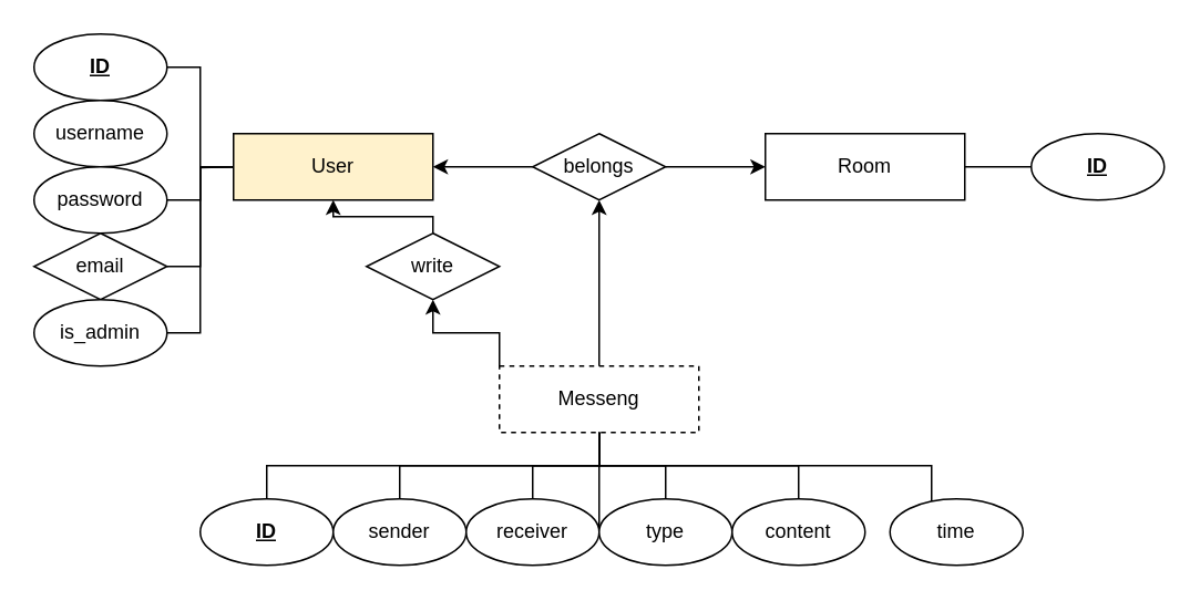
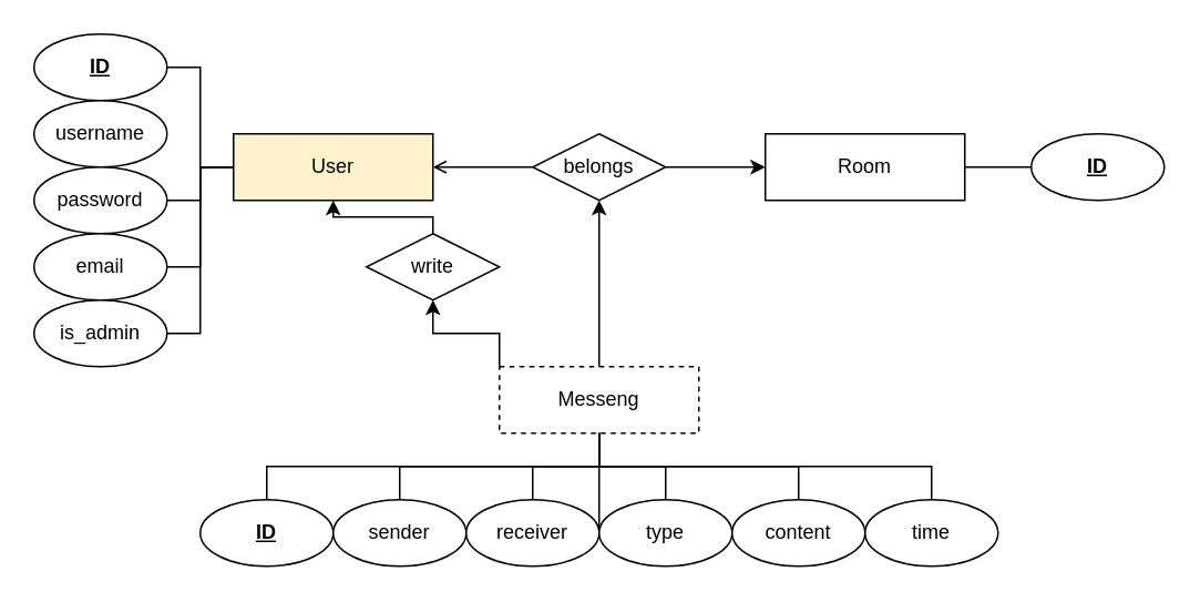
  <mxCell id="0" />
  <mxCell id="1" parent="0" />
  <mxCell id="2" value="User" style="rounded=0;whiteSpace=wrap;html=1;fillColor=#fff2cc;" vertex="1" parent="1"><mxGeometry x="140" y="80" width="120" height="40" as="geometry" /></mxCell>
  <mxCell id="3" style="edgeStyle=orthogonalEdgeStyle;rounded=0;orthogonalLoop=1;jettySize=auto;html=1;entryX=0;entryY=0.5;entryDx=0;entryDy=0;endArrow=none;endFill=0;" edge="1" parent="1" source="4" target="2"><mxGeometry relative="1" as="geometry" /></mxCell>
  <mxCell id="4" value="ID" style="ellipse;whiteSpace=wrap;html=1;fontStyle=5" vertex="1" parent="1"><mxGeometry width="80" height="40" as="geometry" x="20" y="20" /></mxCell>
  <mxCell id="5" style="edgeStyle=orthogonalEdgeStyle;rounded=0;orthogonalLoop=1;jettySize=auto;html=1;endArrow=none;endFill=0;" edge="1" parent="1" source="6" target="8"><mxGeometry relative="1" as="geometry" /></mxCell>
  <mxCell id="6" value="username" style="ellipse;whiteSpace=wrap;html=1;" vertex="1" parent="1"><mxGeometry y="60" width="80" height="40" as="geometry" x="20" /></mxCell>
  <mxCell id="7" style="edgeStyle=orthogonalEdgeStyle;rounded=0;orthogonalLoop=1;jettySize=auto;html=1;endArrow=none;endFill=0;" edge="1" parent="1" source="8"><mxGeometry relative="1" as="geometry"><mxPoint x="140" y="100" as="targetPoint" /></mxGeometry></mxCell>
  <mxCell id="8" value="password" style="ellipse;whiteSpace=wrap;html=1;" vertex="1" parent="1"><mxGeometry y="100" width="80" height="40" as="geometry" x="20" /></mxCell>
  <mxCell id="9" style="edgeStyle=orthogonalEdgeStyle;rounded=0;orthogonalLoop=1;jettySize=auto;html=1;entryX=0;entryY=0.5;entryDx=0;entryDy=0;endArrow=none;endFill=0;" edge="1" parent="1" source="10" target="2"><mxGeometry relative="1" as="geometry" /></mxCell>
- <mxCell id="10" value="email" style="rhombus;whiteSpace=wrap;html=1;" vertex="1" parent="1"><mxGeometry y="140" width="80" height="40" as="geometry" x="20" /></mxCell>
+ <mxCell id="10" value="email" style="ellipse;whiteSpace=wrap;html=1;" vertex="1" parent="1"><mxGeometry y="140" width="80" height="40" as="geometry" x="20" /></mxCell>
  <mxCell id="11" style="edgeStyle=orthogonalEdgeStyle;rounded=0;orthogonalLoop=1;jettySize=auto;html=1;exitX=0;exitY=0;exitDx=0;exitDy=0;entryX=0.5;entryY=1;entryDx=0;entryDy=0;startArrow=none;startFill=0;endArrow=classic;endFill=1;" edge="1" parent="1" source="12" target="34"><mxGeometry relative="1" as="geometry" /></mxCell>
  <mxCell id="12" value="Messeng" style="rounded=0;whiteSpace=wrap;html=1;dashed=1;" vertex="1" parent="1"><mxGeometry x="300" y="220" width="120" height="40" as="geometry" /></mxCell>
  <mxCell id="13" style="edgeStyle=orthogonalEdgeStyle;rounded=0;orthogonalLoop=1;jettySize=auto;html=1;entryX=0.5;entryY=1;entryDx=0;entryDy=0;endArrow=none;endFill=0;" edge="1" parent="1" source="14" target="12"><mxGeometry relative="1" as="geometry"><Array as="points"><mxPoint x="160" y="280" /><mxPoint x="360" y="280" /></Array></mxGeometry></mxCell>
  <mxCell id="14" value="&lt;b&gt;&lt;u&gt;ID&lt;/u&gt;&lt;/b&gt;" style="ellipse;whiteSpace=wrap;html=1;" vertex="1" parent="1"><mxGeometry x="120" y="300" width="80" height="40" as="geometry" /></mxCell>
  <mxCell id="15" style="edgeStyle=orthogonalEdgeStyle;rounded=0;orthogonalLoop=1;jettySize=auto;html=1;entryX=0.5;entryY=1;entryDx=0;entryDy=0;endArrow=none;endFill=0;" edge="1" parent="1" source="17" target="12"><mxGeometry relative="1" as="geometry" /></mxCell>
  <mxCell id="16" style="edgeStyle=orthogonalEdgeStyle;rounded=0;orthogonalLoop=1;jettySize=auto;html=1;entryX=0.5;entryY=1;entryDx=0;entryDy=0;startArrow=none;startFill=0;endArrow=none;endFill=0;" edge="1" parent="1" source="17" target="12"><mxGeometry relative="1" as="geometry"><Array as="points"><mxPoint x="240" y="280" /><mxPoint x="360" y="280" /></Array></mxGeometry></mxCell>
  <mxCell id="17" value="sender" style="ellipse;whiteSpace=wrap;html=1;" vertex="1" parent="1"><mxGeometry x="200" y="300" width="80" height="40" as="geometry" /></mxCell>
  <mxCell id="18" style="edgeStyle=orthogonalEdgeStyle;rounded=0;orthogonalLoop=1;jettySize=auto;html=1;entryX=0.5;entryY=1;entryDx=0;entryDy=0;endArrow=none;endFill=0;" edge="1" parent="1" source="19" target="12"><mxGeometry relative="1" as="geometry" /></mxCell>
  <mxCell id="19" value="receiver" style="ellipse;whiteSpace=wrap;html=1;" vertex="1" parent="1"><mxGeometry x="280" y="300" width="80" height="40" as="geometry" /></mxCell>
  <mxCell id="20" style="edgeStyle=orthogonalEdgeStyle;rounded=0;orthogonalLoop=1;jettySize=auto;html=1;entryX=0.5;entryY=1;entryDx=0;entryDy=0;endArrow=none;endFill=0;" edge="1" parent="1" source="21" target="12"><mxGeometry relative="1" as="geometry" /></mxCell>
  <mxCell id="21" value="type&lt;br&gt;" style="ellipse;whiteSpace=wrap;html=1;" vertex="1" parent="1"><mxGeometry x="360" y="300" width="80" height="40" as="geometry" /></mxCell>
  <mxCell id="22" style="edgeStyle=orthogonalEdgeStyle;rounded=0;orthogonalLoop=1;jettySize=auto;html=1;entryX=0.5;entryY=1;entryDx=0;entryDy=0;endArrow=none;endFill=0;" edge="1" parent="1" source="23" target="12"><mxGeometry relative="1" as="geometry"><Array as="points"><mxPoint x="480" y="280" /><mxPoint x="360" y="280" /></Array></mxGeometry></mxCell>
  <mxCell id="23" value="content" style="ellipse;whiteSpace=wrap;html=1;" vertex="1" parent="1"><mxGeometry x="440" y="300" width="80" height="40" as="geometry" /></mxCell>
  <mxCell id="24" value="Room" style="rounded=0;whiteSpace=wrap;html=1;" vertex="1" parent="1"><mxGeometry x="460" y="80" width="120" height="40" as="geometry" /></mxCell>
  <mxCell id="25" style="edgeStyle=orthogonalEdgeStyle;rounded=0;orthogonalLoop=1;jettySize=auto;html=1;entryX=1;entryY=0.5;entryDx=0;entryDy=0;endArrow=none;endFill=0;" edge="1" parent="1" source="26" target="24"><mxGeometry relative="1" as="geometry" /></mxCell>
  <mxCell id="26" value="&lt;b&gt;&lt;u&gt;ID&lt;/u&gt;&lt;/b&gt;" style="ellipse;whiteSpace=wrap;html=1;" vertex="1" parent="1"><mxGeometry x="620" y="80" width="80" height="40" as="geometry" /></mxCell>
  <mxCell id="27" style="edgeStyle=orthogonalEdgeStyle;rounded=0;orthogonalLoop=1;jettySize=auto;html=1;entryX=0.5;entryY=1;entryDx=0;entryDy=0;endArrow=none;endFill=0;" edge="1" parent="1" source="28" target="12"><mxGeometry relative="1" as="geometry"><Array as="points"><mxPoint x="560" y="280" /><mxPoint x="360" y="280" /></Array></mxGeometry></mxCell>
- <mxCell id="28" value="time" style="ellipse;whiteSpace=wrap;html=1;" vertex="1" parent="1"><mxGeometry x="535" y="300" width="80" height="40" as="geometry" /></mxCell>
+ <mxCell id="28" value="time" style="ellipse;whiteSpace=wrap;html=1;" vertex="1" parent="1"><mxGeometry x="520" y="300" width="80" height="40" as="geometry" /></mxCell>
  <mxCell id="29" value="" style="edgeStyle=orthogonalEdgeStyle;rounded=0;orthogonalLoop=1;jettySize=auto;html=1;endArrow=none;endFill=0;startArrow=classic;startFill=1;" edge="1" parent="1" source="32" target="12"><mxGeometry relative="1" as="geometry" /></mxCell>
  <mxCell id="30" style="edgeStyle=orthogonalEdgeStyle;rounded=0;orthogonalLoop=1;jettySize=auto;html=1;entryX=0;entryY=0.5;entryDx=0;entryDy=0;startArrow=none;startFill=0;endArrow=classic;endFill=1;" edge="1" parent="1" source="32" target="24"><mxGeometry relative="1" as="geometry" /></mxCell>
- <mxCell id="31" style="edgeStyle=orthogonalEdgeStyle;rounded=0;orthogonalLoop=1;jettySize=auto;html=1;exitX=0;exitY=0.5;exitDx=0;exitDy=0;entryX=1;entryY=0.5;entryDx=0;entryDy=0;startArrow=none;startFill=0;endArrow=classic;endFill=1;" edge="1" parent="1" source="32" target="2"><mxGeometry relative="1" as="geometry" /></mxCell>
+ <mxCell id="31" style="edgeStyle=orthogonalEdgeStyle;rounded=0;orthogonalLoop=1;jettySize=auto;html=1;exitX=0;exitY=0.5;exitDx=0;exitDy=0;entryX=1;entryY=0.5;entryDx=0;entryDy=0;startArrow=none;startFill=0;endArrow=open;endFill=1;" edge="1" parent="1" source="32" target="2"><mxGeometry relative="1" as="geometry" /></mxCell>
  <mxCell id="32" value="belongs" style="rhombus;whiteSpace=wrap;html=1;" vertex="1" parent="1"><mxGeometry x="320" y="80" width="80" height="40" as="geometry" /></mxCell>
  <mxCell id="33" style="edgeStyle=orthogonalEdgeStyle;rounded=0;orthogonalLoop=1;jettySize=auto;html=1;entryX=0.5;entryY=1;entryDx=0;entryDy=0;startArrow=none;startFill=0;endArrow=classic;endFill=1;" edge="1" parent="1" source="34" target="2"><mxGeometry relative="1" as="geometry"><Array as="points"><mxPoint x="260" y="130" /><mxPoint x="200" y="130" /></Array></mxGeometry></mxCell>
  <mxCell id="34" value="write" style="rhombus;whiteSpace=wrap;html=1;" vertex="1" parent="1"><mxGeometry x="220" y="140" width="80" height="40" as="geometry" /></mxCell>
  <mxCell id="35" style="edgeStyle=orthogonalEdgeStyle;rounded=0;orthogonalLoop=1;jettySize=auto;html=1;entryX=0;entryY=0.5;entryDx=0;entryDy=0;startArrow=none;startFill=0;endArrow=none;endFill=0;" edge="1" parent="1" source="36" target="2"><mxGeometry relative="1" as="geometry" /></mxCell>
  <mxCell id="36" value="is_admin" style="ellipse;whiteSpace=wrap;html=1;" vertex="1" parent="1"><mxGeometry y="180" width="80" height="40" as="geometry" x="20" /></mxCell>
